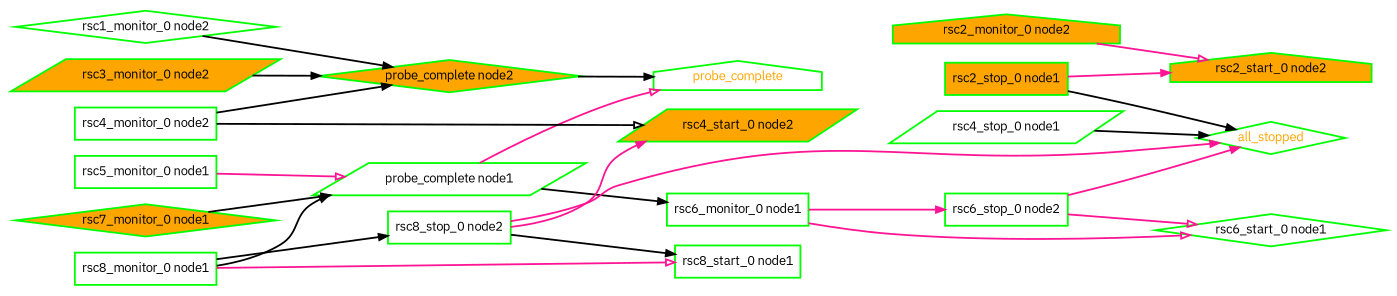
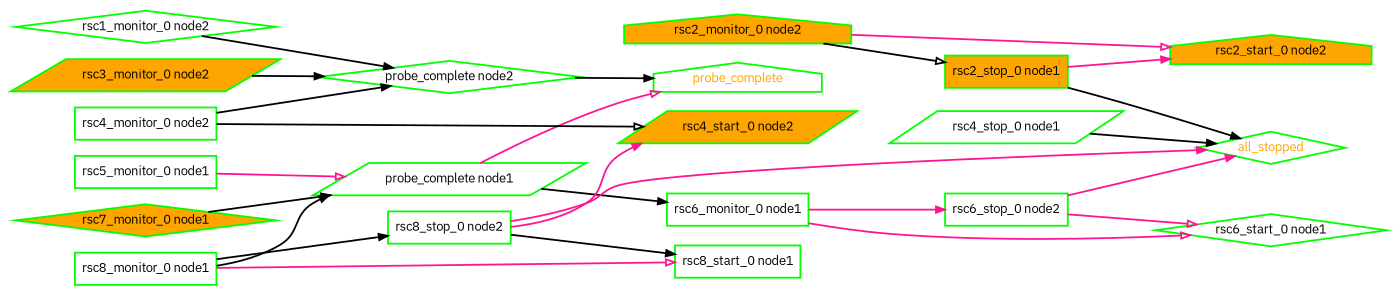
  digraph {
    fontname="IBM Plex Sans"
    rankdir=LR
    node [color=green fillcolor=white fontcolor=black fontname="IBM Plex Sans" shape=box style="bold,filled"]
    edge [arrowhead=normal color=black fontname="IBM Plex Sans" style=bold]
    all_stopped [fontcolor=orange shape=diamond]
    "probe_complete node1" [shape=parallelogram]
    probe_complete [fontcolor=orange shape=house]
    "rsc6_monitor_0 node1"
-   "probe_complete node2" [fillcolor=orange shape=diamond]
+   "probe_complete node2" [shape=diamond]
    "rsc1_monitor_0 node2" [shape=diamond]
    "rsc2_monitor_0 node2" [fillcolor=orange shape=house]
    "rsc2_start_0 node2" [fillcolor=orange shape=house]
    "rsc2_stop_0 node1" [fillcolor=orange]
    "rsc3_monitor_0 node2" [fillcolor=orange shape=parallelogram]
    "rsc4_monitor_0 node2"
    "rsc4_start_0 node2" [fillcolor=orange shape=parallelogram]
    "rsc4_stop_0 node1" [shape=parallelogram]
    "rsc5_monitor_0 node1"
    "rsc6_start_0 node1" [shape=diamond]
    "rsc6_stop_0 node2"
    "rsc7_monitor_0 node1" [fillcolor=orange shape=diamond]
    "rsc8_monitor_0 node1"
    "rsc8_start_0 node1"
    "rsc8_stop_0 node2"
    "probe_complete node1" -> probe_complete [arrowhead=onormal color=deeppink]
    "probe_complete node1" -> "rsc6_monitor_0 node1"
    "rsc6_monitor_0 node1" -> "rsc6_start_0 node1" [arrowhead=onormal color=deeppink]
    "rsc6_monitor_0 node1" -> "rsc6_stop_0 node2" [color=deeppink]
    "probe_complete node2" -> probe_complete
    "rsc1_monitor_0 node2" -> "probe_complete node2"
    "rsc2_monitor_0 node2" -> "rsc2_start_0 node2" [arrowhead=onormal color=deeppink]
+   "rsc2_monitor_0 node2" -> "rsc2_stop_0 node1" [arrowhead=onormal]
    "rsc2_stop_0 node1" -> all_stopped
    "rsc2_stop_0 node1" -> "rsc2_start_0 node2" [color=deeppink]
    "rsc3_monitor_0 node2" -> "probe_complete node2"
    "rsc4_monitor_0 node2" -> "probe_complete node2"
    "rsc4_monitor_0 node2" -> "rsc4_start_0 node2" [arrowhead=onormal]
    "rsc4_stop_0 node1" -> all_stopped
    "rsc5_monitor_0 node1" -> "probe_complete node1" [arrowhead=onormal color=deeppink]
    "rsc6_stop_0 node2" -> all_stopped [color=deeppink]
    "rsc6_stop_0 node2" -> "rsc6_start_0 node1" [arrowhead=onormal color=deeppink]
    "rsc7_monitor_0 node1" -> "probe_complete node1"
    "rsc8_monitor_0 node1" -> "probe_complete node1" [arrowhead=onormal]
    "rsc8_monitor_0 node1" -> "rsc8_start_0 node1" [arrowhead=onormal color=deeppink]
    "rsc8_monitor_0 node1" -> "rsc8_stop_0 node2"
    "rsc8_stop_0 node2" -> all_stopped [color=deeppink]
    "rsc8_stop_0 node2" -> "rsc4_start_0 node2" [color=deeppink]
    "rsc8_stop_0 node2" -> "rsc8_start_0 node1"
  }
